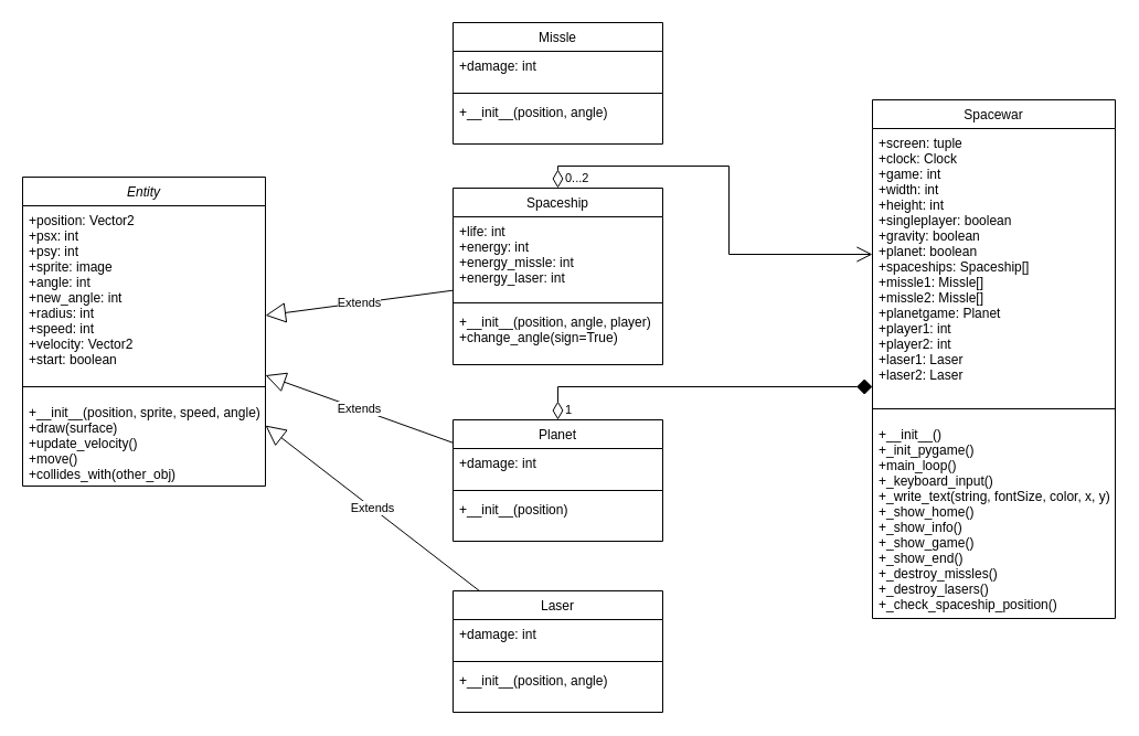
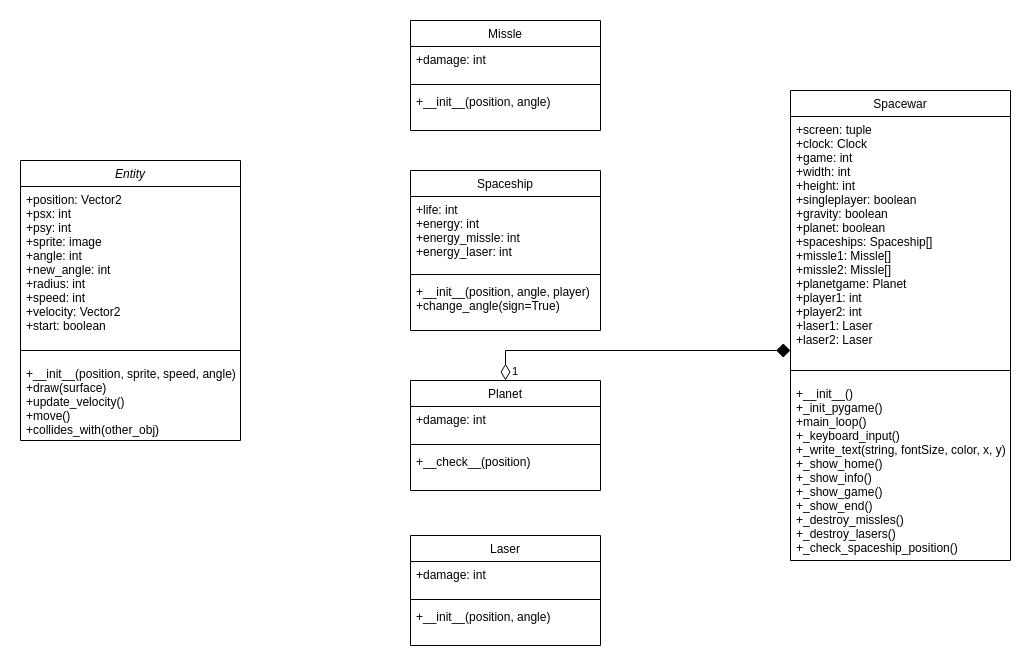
  <mxCell id="0" />
  <mxCell id="1" parent="0" />
  <mxCell id="2" value="Entity" style="swimlane;fontStyle=2;align=center;verticalAlign=top;childLayout=stackLayout;horizontal=1;startSize=26;horizontalStack=0;resizeParent=1;resizeLast=0;collapsible=1;marginBottom=0;rounded=0;shadow=0;strokeWidth=1;" parent="1" vertex="1"><mxGeometry x="20" y="160" width="220" height="280" as="geometry"><mxRectangle x="230" y="140" width="160" height="26" as="alternateBounds" /></mxGeometry></mxCell>
  <mxCell id="3" value="+position: Vector2&#10;+psx: int&#10;+psy: int&#10;+sprite: image&#10;+angle: int&#10;+new_angle: int&#10;+radius: int&#10;+speed: int&#10;+velocity: Vector2&#10;+start: boolean&#10;" style="text;align=left;verticalAlign=top;spacingLeft=4;spacingRight=4;overflow=hidden;rotatable=0;points=[[0,0.5],[1,0.5]];portConstraint=eastwest;" parent="2" vertex="1"><mxGeometry y="26" width="220" height="154" as="geometry" /></mxCell>
  <mxCell id="4" value="" style="line;html=1;strokeWidth=1;align=left;verticalAlign=middle;spacingTop=-1;spacingLeft=3;spacingRight=3;rotatable=0;labelPosition=right;points=[];portConstraint=eastwest;" parent="2" vertex="1"><mxGeometry y="180" width="220" height="20" as="geometry" /></mxCell>
  <mxCell id="5" value="+__init__(position, sprite, speed, angle)&#10;+draw(surface)&#10;+update_velocity()&#10;+move()&#10;+collides_with(other_obj)" style="text;align=left;verticalAlign=top;spacingLeft=4;spacingRight=4;overflow=hidden;rotatable=0;points=[[0,0.5],[1,0.5]];portConstraint=eastwest;" parent="2" vertex="1"><mxGeometry y="200" width="220" height="80" as="geometry" /></mxCell>
  <mxCell id="6" value="Spaceship" style="swimlane;fontStyle=0;align=center;verticalAlign=top;childLayout=stackLayout;horizontal=1;startSize=26;horizontalStack=0;resizeParent=1;resizeLast=0;collapsible=1;marginBottom=0;rounded=0;shadow=0;strokeWidth=1;" parent="1" vertex="1"><mxGeometry x="410" y="170" width="190" height="160" as="geometry"><mxRectangle x="130" y="380" width="160" height="26" as="alternateBounds" /></mxGeometry></mxCell>
  <mxCell id="7" value="+life: int&#10;+energy: int&#10;+energy_missle: int&#10;+energy_laser: int" style="text;align=left;verticalAlign=top;spacingLeft=4;spacingRight=4;overflow=hidden;rotatable=0;points=[[0,0.5],[1,0.5]];portConstraint=eastwest;" parent="6" vertex="1"><mxGeometry y="26" width="190" height="74" as="geometry" /></mxCell>
  <mxCell id="8" value="" style="line;html=1;strokeWidth=1;align=left;verticalAlign=middle;spacingTop=-1;spacingLeft=3;spacingRight=3;rotatable=0;labelPosition=right;points=[];portConstraint=eastwest;" parent="6" vertex="1"><mxGeometry y="100" width="190" height="8" as="geometry" /></mxCell>
  <mxCell id="9" value="+__init__(position, angle, player)&#10;+change_angle(sign=True)" style="text;align=left;verticalAlign=top;spacingLeft=4;spacingRight=4;overflow=hidden;rotatable=0;points=[[0,0.5],[1,0.5]];portConstraint=eastwest;" parent="6" vertex="1"><mxGeometry y="108" width="190" height="42" as="geometry" /></mxCell>
  <mxCell id="10" value="Missle" style="swimlane;fontStyle=0;align=center;verticalAlign=top;childLayout=stackLayout;horizontal=1;startSize=26;horizontalStack=0;resizeParent=1;resizeLast=0;collapsible=1;marginBottom=0;rounded=0;shadow=0;strokeWidth=1;" vertex="1" parent="1"><mxGeometry x="410" y="20" width="190" height="110" as="geometry"><mxRectangle x="130" y="380" width="160" height="26" as="alternateBounds" /></mxGeometry></mxCell>
  <mxCell id="11" value="+damage: int" style="text;align=left;verticalAlign=top;spacingLeft=4;spacingRight=4;overflow=hidden;rotatable=0;points=[[0,0.5],[1,0.5]];portConstraint=eastwest;" vertex="1" parent="10"><mxGeometry y="26" width="190" height="34" as="geometry" /></mxCell>
  <mxCell id="12" value="" style="line;html=1;strokeWidth=1;align=left;verticalAlign=middle;spacingTop=-1;spacingLeft=3;spacingRight=3;rotatable=0;labelPosition=right;points=[];portConstraint=eastwest;" vertex="1" parent="10"><mxGeometry y="60" width="190" height="8" as="geometry" /></mxCell>
  <mxCell id="13" value="+__init__(position, angle)&#10;" style="text;align=left;verticalAlign=top;spacingLeft=4;spacingRight=4;overflow=hidden;rotatable=0;points=[[0,0.5],[1,0.5]];portConstraint=eastwest;" vertex="1" parent="10"><mxGeometry y="68" width="190" height="42" as="geometry" /></mxCell>
  <mxCell id="14" value="Laser" style="swimlane;fontStyle=0;align=center;verticalAlign=top;childLayout=stackLayout;horizontal=1;startSize=26;horizontalStack=0;resizeParent=1;resizeLast=0;collapsible=1;marginBottom=0;rounded=0;shadow=0;strokeWidth=1;" vertex="1" parent="1"><mxGeometry x="410" y="535" width="190" height="110" as="geometry"><mxRectangle x="130" y="380" width="160" height="26" as="alternateBounds" /></mxGeometry></mxCell>
  <mxCell id="15" value="+damage: int" style="text;align=left;verticalAlign=top;spacingLeft=4;spacingRight=4;overflow=hidden;rotatable=0;points=[[0,0.5],[1,0.5]];portConstraint=eastwest;" vertex="1" parent="14"><mxGeometry y="26" width="190" height="34" as="geometry" /></mxCell>
  <mxCell id="16" value="" style="line;html=1;strokeWidth=1;align=left;verticalAlign=middle;spacingTop=-1;spacingLeft=3;spacingRight=3;rotatable=0;labelPosition=right;points=[];portConstraint=eastwest;" vertex="1" parent="14"><mxGeometry y="60" width="190" height="8" as="geometry" /></mxCell>
  <mxCell id="17" value="+__init__(position, angle)&#10;" style="text;align=left;verticalAlign=top;spacingLeft=4;spacingRight=4;overflow=hidden;rotatable=0;points=[[0,0.5],[1,0.5]];portConstraint=eastwest;" vertex="1" parent="14"><mxGeometry y="68" width="190" height="42" as="geometry" /></mxCell>
  <mxCell id="18" value="Planet" style="swimlane;fontStyle=0;align=center;verticalAlign=top;childLayout=stackLayout;horizontal=1;startSize=26;horizontalStack=0;resizeParent=1;resizeLast=0;collapsible=1;marginBottom=0;rounded=0;shadow=0;strokeWidth=1;" vertex="1" parent="1"><mxGeometry x="410" y="380" width="190" height="110" as="geometry"><mxRectangle x="130" y="380" width="160" height="26" as="alternateBounds" /></mxGeometry></mxCell>
  <mxCell id="19" value="+damage: int" style="text;align=left;verticalAlign=top;spacingLeft=4;spacingRight=4;overflow=hidden;rotatable=0;points=[[0,0.5],[1,0.5]];portConstraint=eastwest;" vertex="1" parent="18"><mxGeometry y="26" width="190" height="34" as="geometry" /></mxCell>
  <mxCell id="20" value="" style="line;html=1;strokeWidth=1;align=left;verticalAlign=middle;spacingTop=-1;spacingLeft=3;spacingRight=3;rotatable=0;labelPosition=right;points=[];portConstraint=eastwest;" vertex="1" parent="18"><mxGeometry y="60" width="190" height="8" as="geometry" /></mxCell>
- <mxCell id="21" value="+__init__(position)&#10;" style="text;align=left;verticalAlign=top;spacingLeft=4;spacingRight=4;overflow=hidden;rotatable=0;points=[[0,0.5],[1,0.5]];portConstraint=eastwest;" vertex="1" parent="18"><mxGeometry y="68" width="190" height="42" as="geometry" /></mxCell>
+ <mxCell id="21" value="+__check__(position)&#10;" style="text;align=left;verticalAlign=top;spacingLeft=4;spacingRight=4;overflow=hidden;rotatable=0;points=[[0,0.5],[1,0.5]];portConstraint=eastwest;" vertex="1" parent="18"><mxGeometry y="68" width="190" height="42" as="geometry" /></mxCell>
  <mxCell id="22" value="Spacewar" style="swimlane;fontStyle=0;align=center;verticalAlign=top;childLayout=stackLayout;horizontal=1;startSize=26;horizontalStack=0;resizeParent=1;resizeLast=0;collapsible=1;marginBottom=0;rounded=0;shadow=0;strokeWidth=1;" vertex="1" parent="1"><mxGeometry x="790" y="90" width="220" height="470" as="geometry"><mxRectangle x="230" y="140" width="160" height="26" as="alternateBounds" /></mxGeometry></mxCell>
  <mxCell id="23" value="+screen: tuple&#10;+clock: Clock&#10;+game: int&#10;+width: int&#10;+height: int&#10;+singleplayer: boolean&#10;+gravity: boolean&#10;+planet: boolean&#10;+spaceships: Spaceship[]&#10;+missle1: Missle[]&#10;+missle2: Missle[]&#10;+planetgame: Planet&#10;+player1: int&#10;+player2: int&#10;+laser1: Laser&#10;+laser2: Laser&#10;" style="text;align=left;verticalAlign=top;spacingLeft=4;spacingRight=4;overflow=hidden;rotatable=0;points=[[0,0.5],[1,0.5]];portConstraint=eastwest;" vertex="1" parent="22"><mxGeometry y="26" width="220" height="244" as="geometry" /></mxCell>
  <mxCell id="24" value="" style="line;html=1;strokeWidth=1;align=left;verticalAlign=middle;spacingTop=-1;spacingLeft=3;spacingRight=3;rotatable=0;labelPosition=right;points=[];portConstraint=eastwest;" vertex="1" parent="22"><mxGeometry y="270" width="220" height="20" as="geometry" /></mxCell>
  <mxCell id="25" value="+__init__()&#10;+_init_pygame()&#10;+main_loop()&#10;+_keyboard_input()&#10;+_write_text(string, fontSize, color, x, y)&#10;+_show_home()&#10;+_show_info()&#10;+_show_game()&#10;+_show_end()&#10;+_destroy_missles()&#10;+_destroy_lasers()&#10;+_check_spaceship_position()" style="text;align=left;verticalAlign=top;spacingLeft=4;spacingRight=4;overflow=hidden;rotatable=0;points=[[0,0.5],[1,0.5]];portConstraint=eastwest;" vertex="1" parent="22"><mxGeometry y="290" width="220" height="180" as="geometry" /></mxCell>
- <mxCell id="26" value="Extends" style="endArrow=block;endSize=16;endFill=0;html=1;rounded=0;" edge="1" parent="1" source="6" target="2"><mxGeometry width="160" relative="1" as="geometry"><mxPoint x="460" y="350" as="sourcePoint" /><mxPoint x="430" y="150" as="targetPoint" /></mxGeometry></mxCell>
- <mxCell id="27" value="Extends" style="endArrow=block;endSize=16;endFill=0;html=1;rounded=0;" edge="1" parent="1" source="14" target="2"><mxGeometry width="160" relative="1" as="geometry"><mxPoint x="420" y="270" as="sourcePoint" /><mxPoint x="580" y="270" as="targetPoint" /></mxGeometry></mxCell>
- <mxCell id="28" value="Extends" style="endArrow=block;endSize=16;endFill=0;html=1;rounded=0;" edge="1" parent="1" source="18" target="2"><mxGeometry width="160" relative="1" as="geometry"><mxPoint x="420" y="270" as="sourcePoint" /><mxPoint x="580" y="270" as="targetPoint" /></mxGeometry></mxCell>
- <mxCell id="29" value="0...2" style="endArrow=open;html=1;endSize=12;startArrow=diamondThin;startSize=14;startFill=0;edgeStyle=orthogonalEdgeStyle;align=left;verticalAlign=bottom;rounded=0;" edge="1" parent="1" source="6" target="22"><mxGeometry x="-1" y="-5" relative="1" as="geometry"><mxPoint x="610" y="85" as="sourcePoint" /><mxPoint x="800" y="160" as="targetPoint" /><Array as="points"><mxPoint x="505" y="150" /><mxPoint x="660" y="150" /><mxPoint x="660" y="230" /></Array><mxPoint as="offset" /></mxGeometry></mxCell>
  <mxCell id="30" value="1" style="endArrow=diamond;html=1;endSize=12;startArrow=diamondThin;startSize=14;startFill=0;edgeStyle=orthogonalEdgeStyle;align=left;verticalAlign=bottom;rounded=0;" edge="1" parent="1" source="18" target="22"><mxGeometry x="-1" y="-5" relative="1" as="geometry"><mxPoint x="620" y="95" as="sourcePoint" /><mxPoint x="800" y="350" as="targetPoint" /><Array as="points"><mxPoint x="505" y="350" /></Array><mxPoint as="offset" /></mxGeometry></mxCell>
